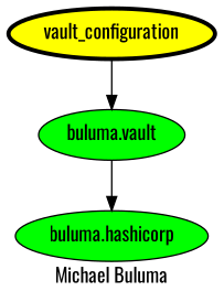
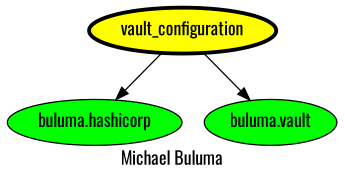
  digraph {
    fontname=Oswald
    label="Michael Buluma"
    node [fillcolor=green fontname=Oswald style=filled]
    edge [fontname=Oswald]
    vault_configuration [fillcolor=yellow penwidth=3]
    "buluma.hashicorp"
    "buluma.vault"
-   "buluma.vault" -> "buluma.hashicorp"
+   vault_configuration -> "buluma.hashicorp"
    vault_configuration -> "buluma.vault"
  }
